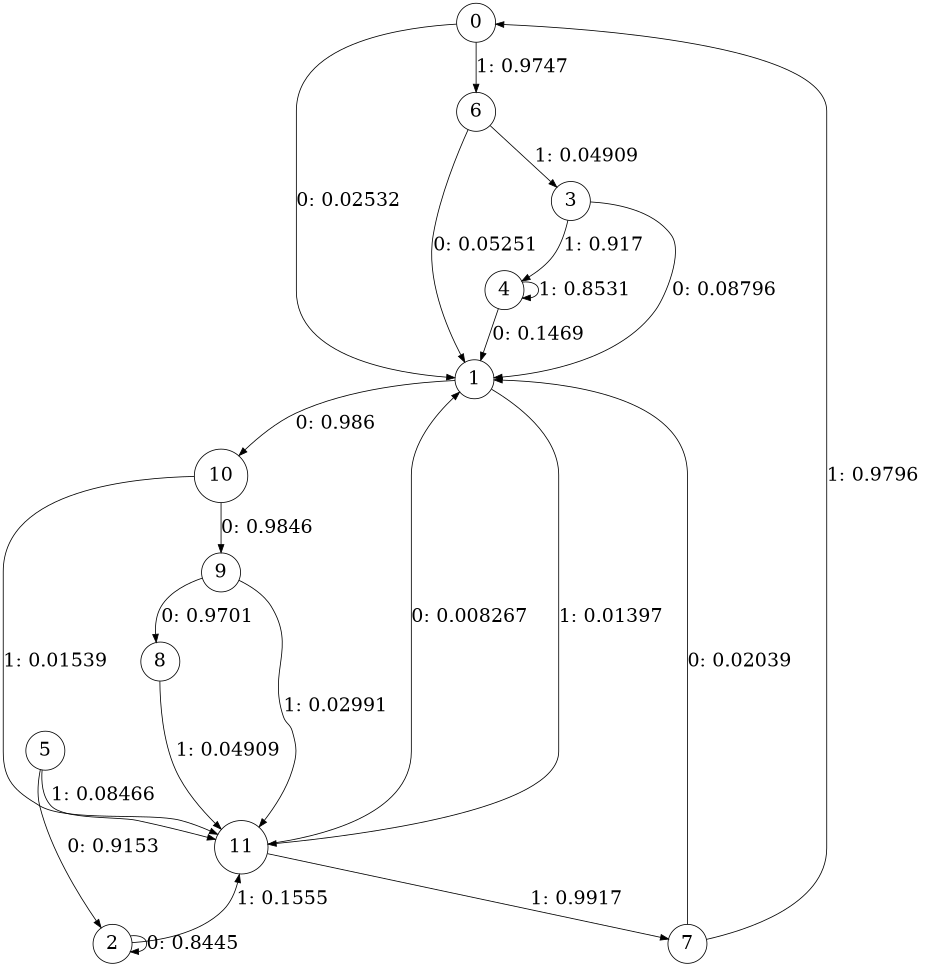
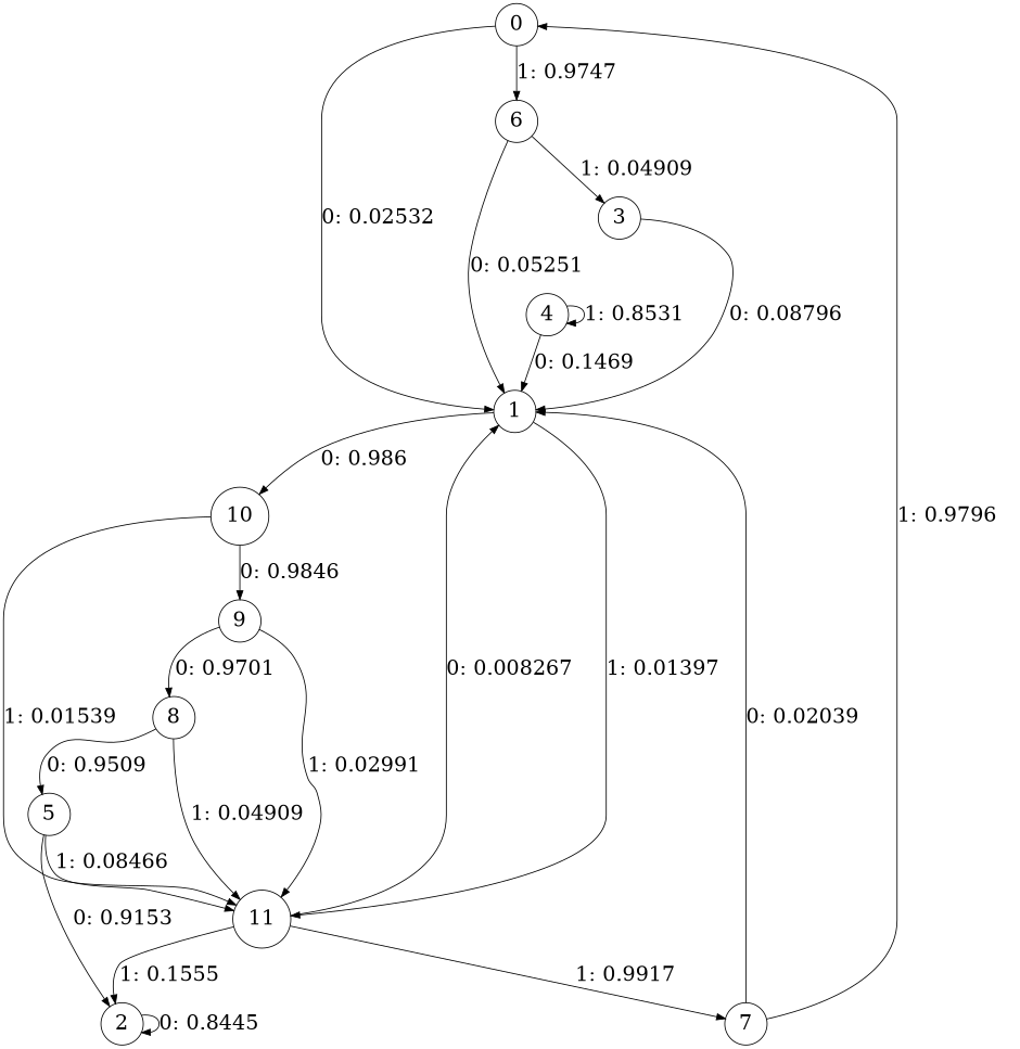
  digraph {
    node [fontsize=24 shape=circle]
    edge [fontsize=24]
    0
    1
    6
    10
    11
    3
    9
    7
    4
    8
    2
    5
    0 -> 1 [label="0: 0.02532  "]
    0 -> 6 [label="1: 0.9747   "]
    1 -> 10 [label="0: 0.986    "]
    1 -> 11 [label="1: 0.01397  "]
    6 -> 1 [label="0: 0.05251  "]
    6 -> 3 [label="1: 0.04909  "]
    10 -> 11 [label="1: 0.01539  "]
    10 -> 9 [label="0: 0.9846   "]
    11 -> 1 [label="0: 0.008267  "]
    11 -> 7 [label="1: 0.9917   "]
    3 -> 1 [label="0: 0.08796  "]
-   3 -> 4 [label="1: 0.917    "]
    9 -> 11 [label="1: 0.02991  "]
    9 -> 8 [label="0: 0.9701   "]
    7 -> 0 [label="1: 0.9796   "]
    7 -> 1 [label="0: 0.02039  "]
    4 -> 1 [label="0: 0.1469   "]
    4 -> 4 [label="1: 0.8531   "]
    8 -> 11 [label="1: 0.04909  "]
-   2 -> 11 [label="1: 0.1555   "]
+   8 -> 5 [label="0: 0.9509   "]
+   11 -> 2 [label="1: 0.1555   "]
    2 -> 2 [label="0: 0.8445   "]
    5 -> 11 [label="1: 0.08466  "]
    5 -> 2 [label="0: 0.9153   "]
  }
